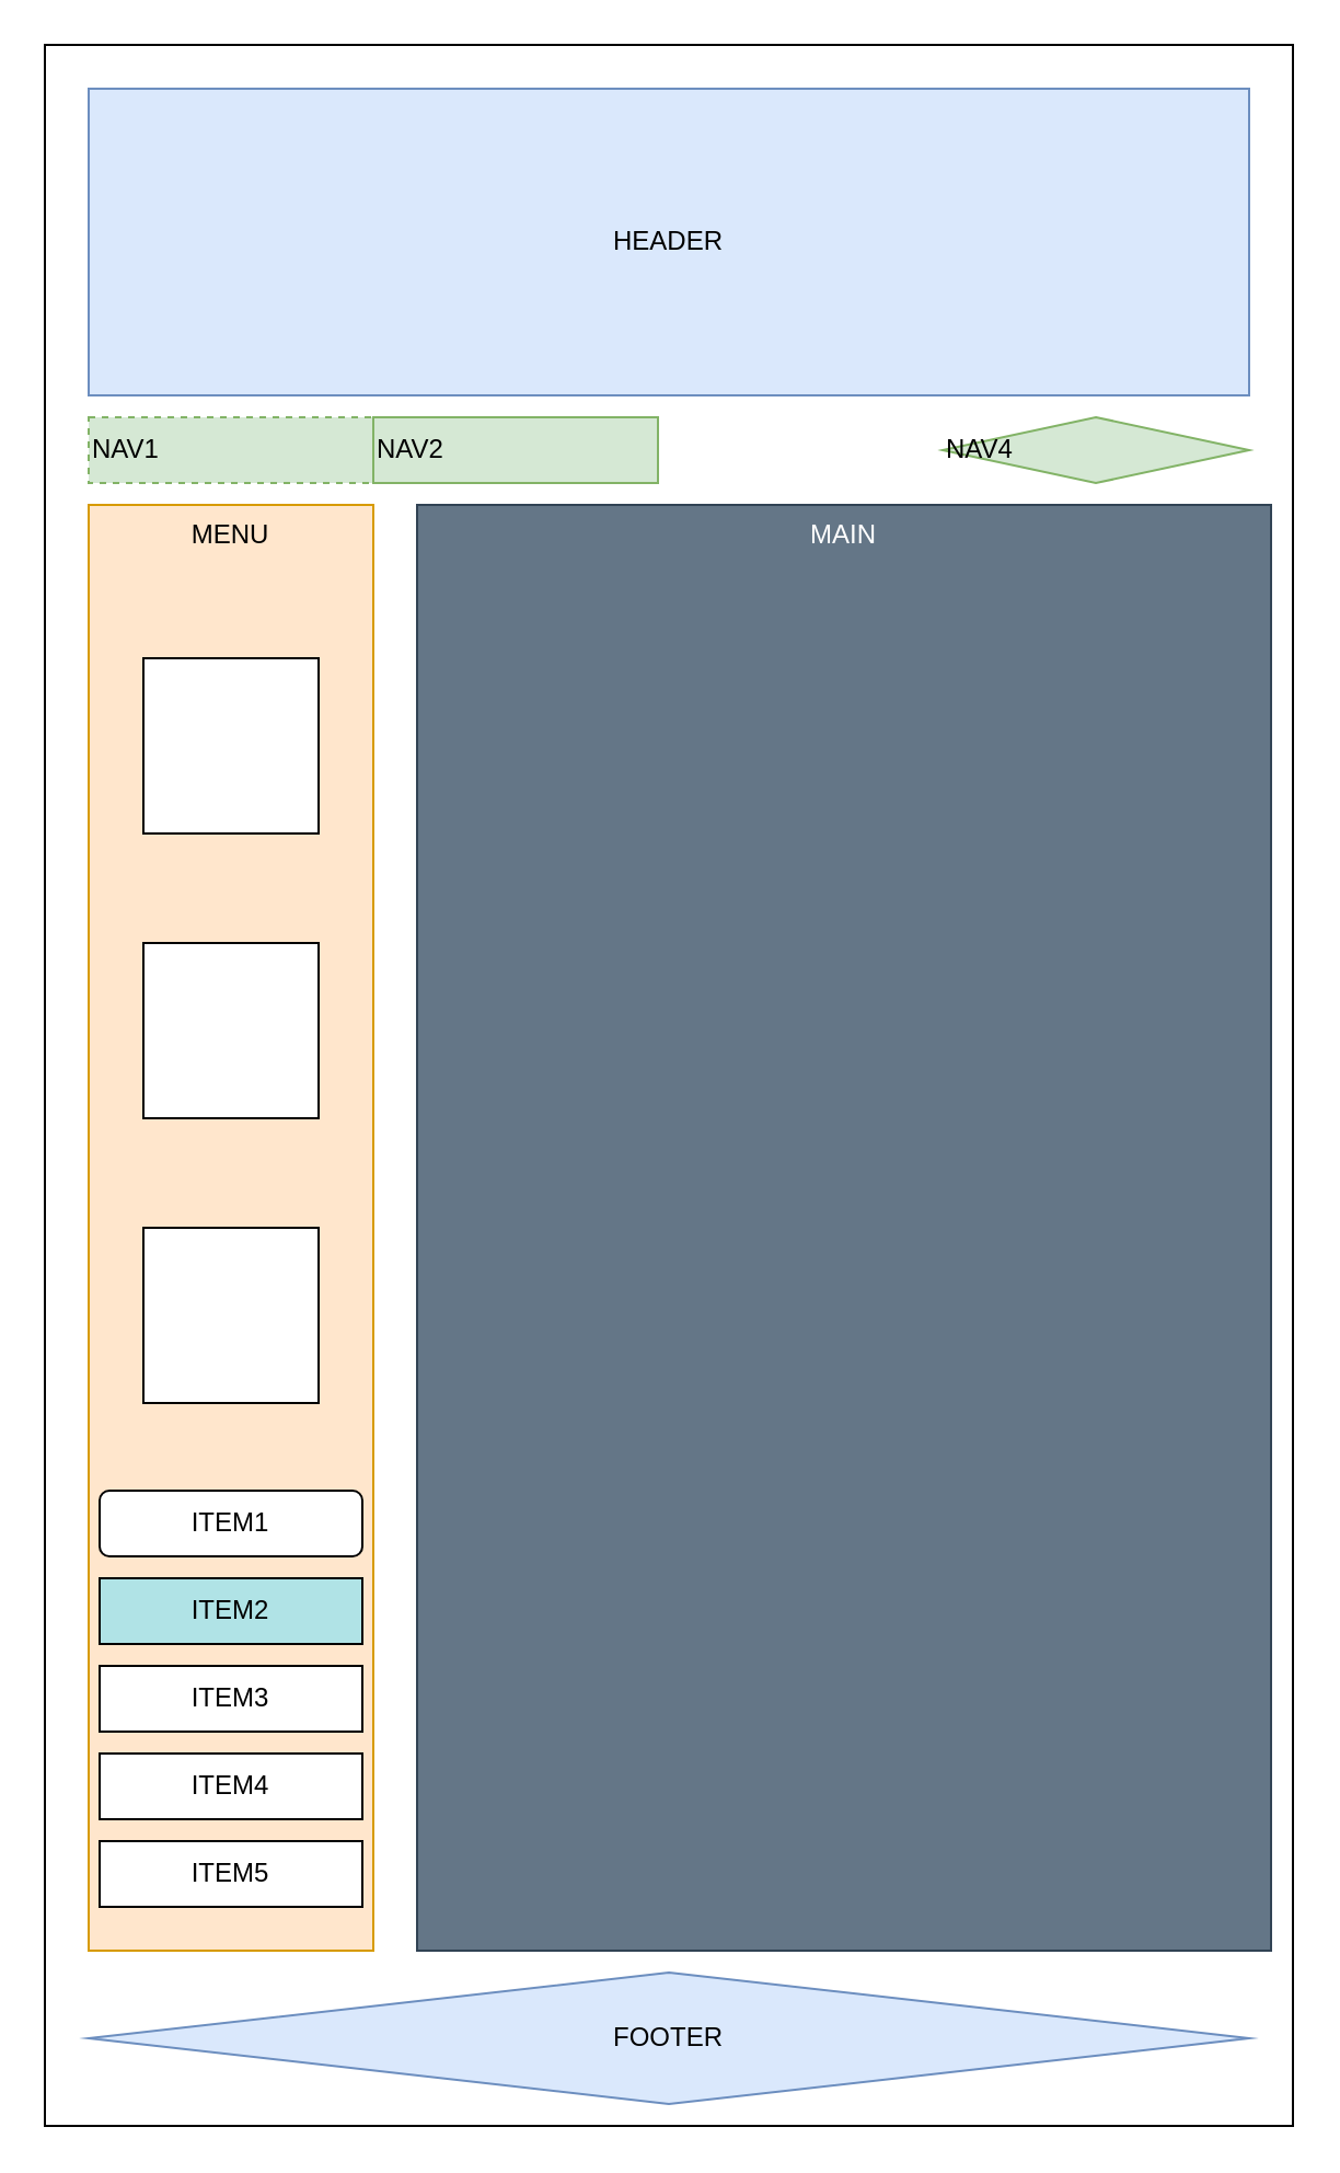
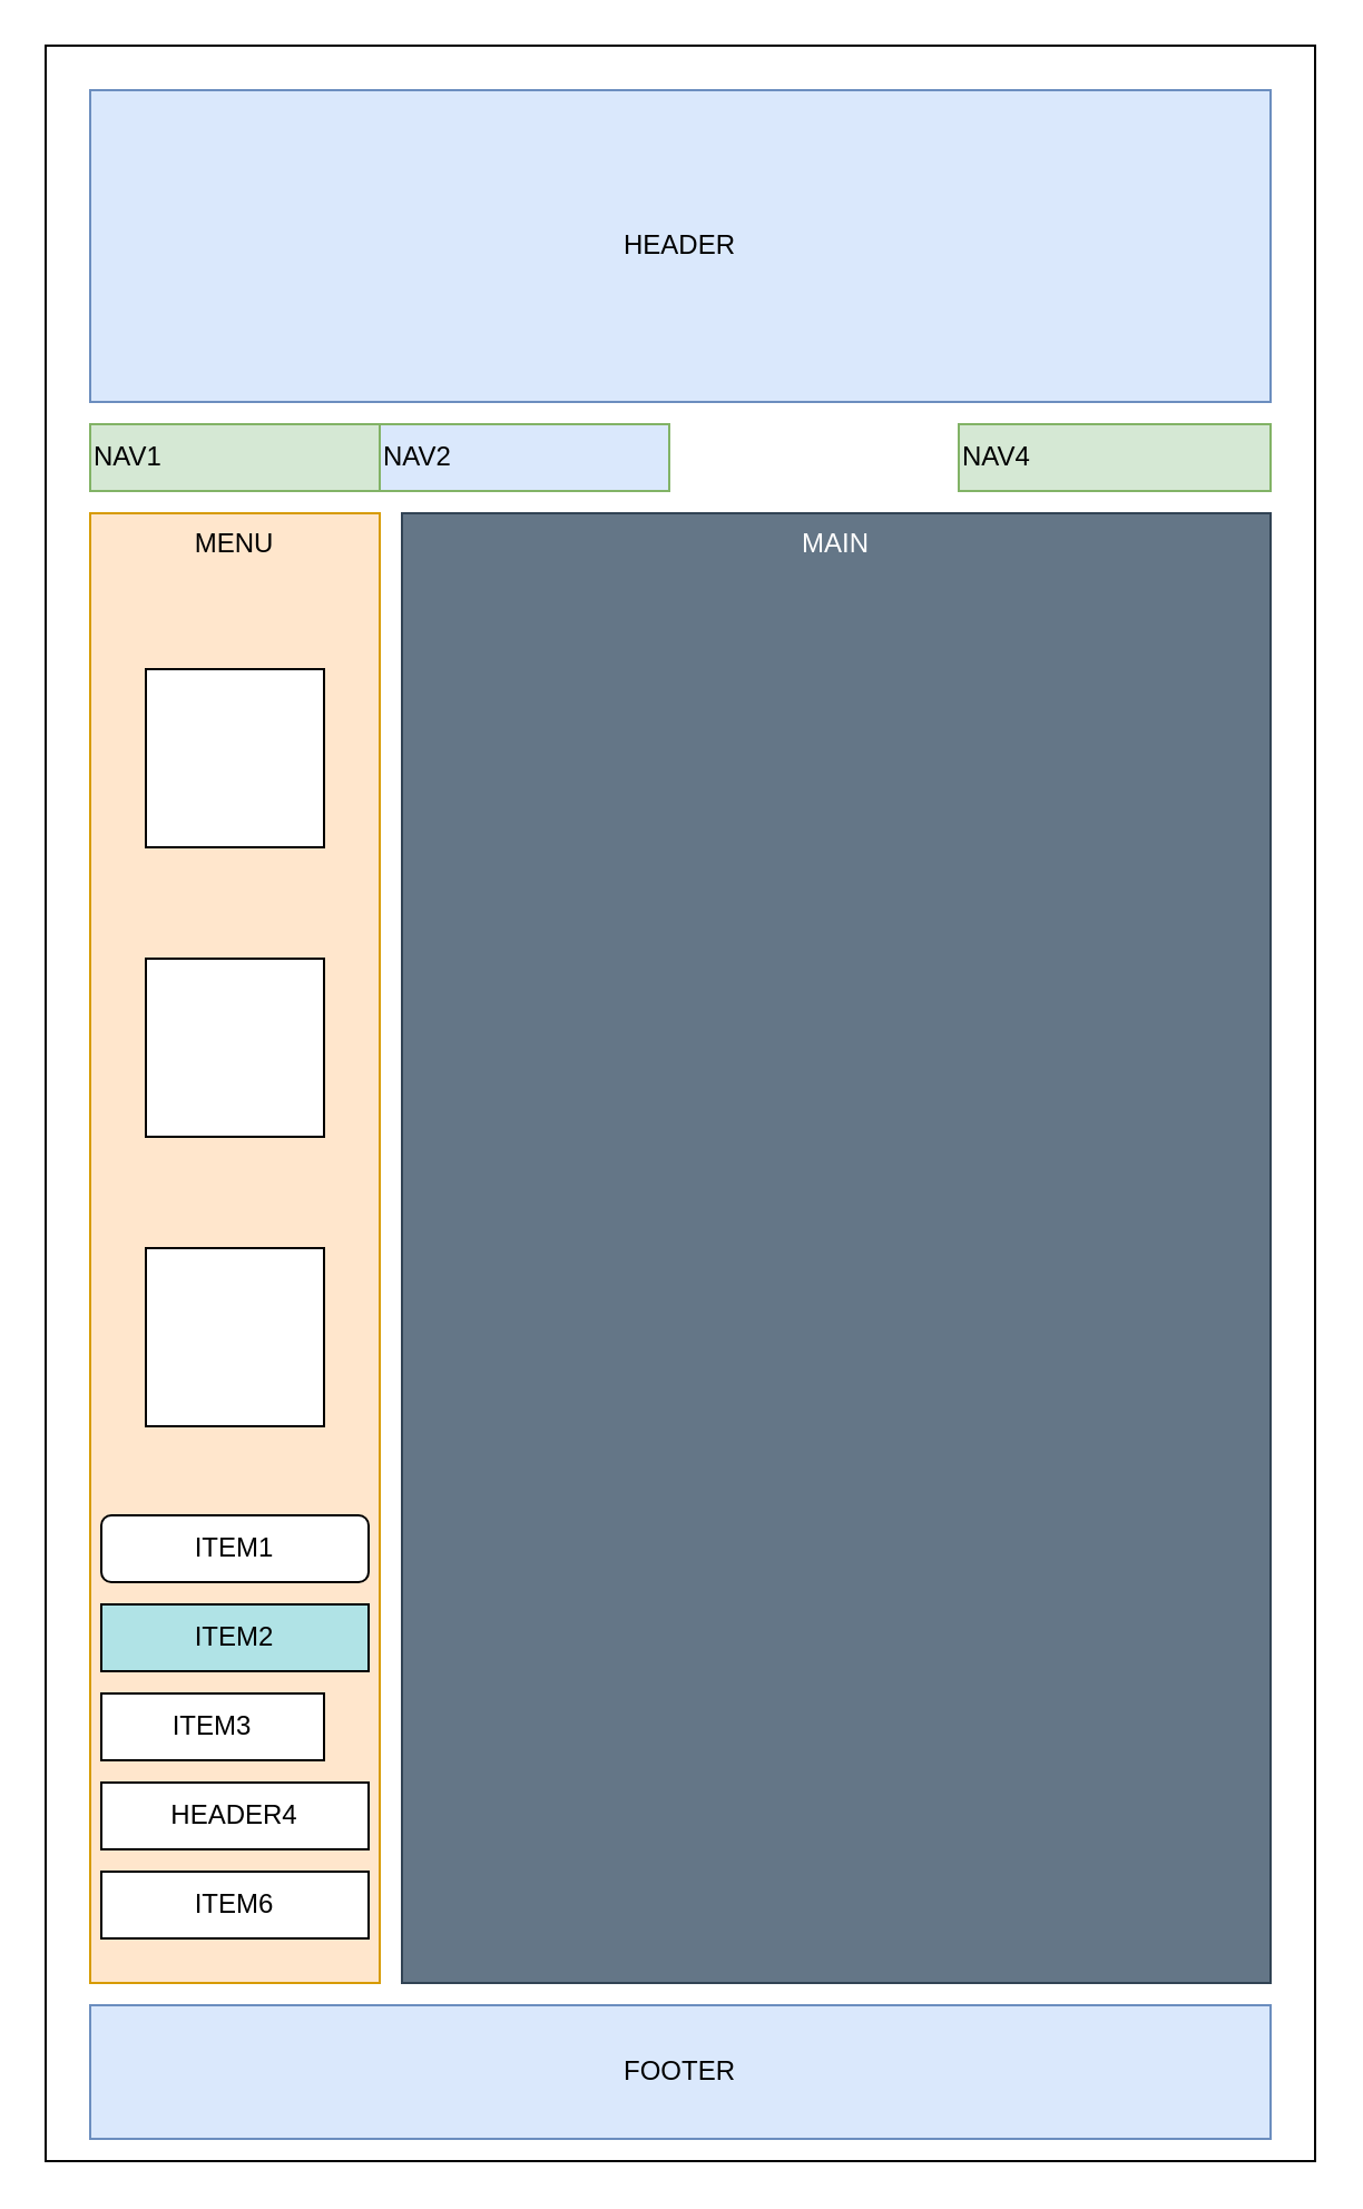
  <mxCell id="0" />
  <mxCell id="1" parent="0" />
  <mxCell id="2" value="" style="rounded=0;whiteSpace=wrap;html=1;" vertex="1" parent="1"><mxGeometry x="20" y="20" width="570" height="950" as="geometry" /></mxCell>
  <mxCell id="3" value="HEADER" style="rounded=0;whiteSpace=wrap;html=1;fillColor=#dae8fc;strokeColor=#6c8ebf;" vertex="1" parent="1"><mxGeometry x="40" y="40" width="530" height="140" as="geometry" /></mxCell>
- <mxCell id="4" value="&lt;p style=&quot;line-height: 120%;&quot;&gt;&lt;/p&gt;&lt;div&gt;NAV1&lt;/div&gt;&lt;p&gt;&lt;/p&gt;" style="rounded=0;whiteSpace=wrap;html=1;fillColor=#d5e8d4;strokeColor=#82b366;align=left;dashed=1;" vertex="1" parent="1"><mxGeometry x="40" y="190" width="130" height="30" as="geometry" /></mxCell>
+ <mxCell id="4" value="&lt;p style=&quot;line-height: 120%;&quot;&gt;&lt;/p&gt;&lt;div&gt;NAV1&lt;/div&gt;&lt;p&gt;&lt;/p&gt;" style="rounded=0;whiteSpace=wrap;html=1;fillColor=#d5e8d4;strokeColor=#82b366;align=left;" vertex="1" parent="1"><mxGeometry x="40" y="190" width="130" height="30" as="geometry" /></mxCell>
  <mxCell id="5" style="edgeStyle=orthogonalEdgeStyle;rounded=0;orthogonalLoop=1;jettySize=auto;html=1;exitX=0.5;exitY=1;exitDx=0;exitDy=0;" edge="1" parent="1" source="4" target="4"><mxGeometry relative="1" as="geometry" /></mxCell>
- <mxCell id="6" value="FOOTER" style="rhombus;whiteSpace=wrap;html=1;fillColor=#dae8fc;strokeColor=#6c8ebf;" vertex="1" parent="1"><mxGeometry x="40" y="900" width="530" height="60" as="geometry" /></mxCell>
+ <mxCell id="6" value="FOOTER" style="rounded=0;whiteSpace=wrap;html=1;fillColor=#dae8fc;strokeColor=#6c8ebf;" vertex="1" parent="1"><mxGeometry x="40" y="900" width="530" height="60" as="geometry" /></mxCell>
  <mxCell id="7" value="MENU" style="rounded=0;whiteSpace=wrap;html=1;fillColor=#ffe6cc;strokeColor=#d79b00;align=center;verticalAlign=top;" vertex="1" parent="1"><mxGeometry x="40" y="230" width="130" height="660" as="geometry" /></mxCell>
  <mxCell id="8" value="" style="whiteSpace=wrap;html=1;aspect=fixed;" vertex="1" parent="1"><mxGeometry x="65" y="300" width="80" height="80" as="geometry" /></mxCell>
  <mxCell id="9" value="" style="whiteSpace=wrap;html=1;aspect=fixed;" vertex="1" parent="1"><mxGeometry x="65" y="430" width="80" height="80" as="geometry" /></mxCell>
  <mxCell id="10" value="ITEM1" style="whiteSpace=wrap;html=1;rounded=1;" vertex="1" parent="1"><mxGeometry x="45" y="680" width="120" height="30" as="geometry" /></mxCell>
  <mxCell id="11" value="ITEM2" style="rounded=0;whiteSpace=wrap;html=1;fillColor=#b0e3e6;" vertex="1" parent="1"><mxGeometry x="45" y="720" width="120" height="30" as="geometry" /></mxCell>
- <mxCell id="12" value="ITEM3" style="rounded=0;whiteSpace=wrap;html=1;" vertex="1" parent="1"><mxGeometry x="45" y="760" width="120" height="30" as="geometry" /></mxCell>
- <mxCell id="13" value="ITEM4" style="rounded=0;whiteSpace=wrap;html=1;" vertex="1" parent="1"><mxGeometry x="45" y="800" width="120" height="30" as="geometry" /></mxCell>
- <mxCell id="14" value="ITEM5" style="rounded=0;whiteSpace=wrap;html=1;" vertex="1" parent="1"><mxGeometry x="45" y="840" width="120" height="30" as="geometry" /></mxCell>
+ <mxCell id="12" value="ITEM3" style="rounded=0;whiteSpace=wrap;html=1;" vertex="1" parent="1"><mxGeometry x="45" y="760" width="100" height="30" as="geometry" /></mxCell>
+ <mxCell id="13" value="HEADER4" style="rounded=0;whiteSpace=wrap;html=1;" vertex="1" parent="1"><mxGeometry x="45" y="800" width="120" height="30" as="geometry" /></mxCell>
+ <mxCell id="14" value="ITEM6" style="rounded=0;whiteSpace=wrap;html=1;" vertex="1" parent="1"><mxGeometry x="45" y="840" width="120" height="30" as="geometry" /></mxCell>
  <mxCell id="15" value="" style="whiteSpace=wrap;html=1;aspect=fixed;" vertex="1" parent="1"><mxGeometry x="65" y="560" width="80" height="80" as="geometry" /></mxCell>
- <mxCell id="16" value="MAIN" style="rounded=0;whiteSpace=wrap;verticalAlign=top;fillColor=#647687;fontColor=#ffffff;strokeColor=#314354;" vertex="1" parent="1"><mxGeometry x="190" y="230" width="390" height="660" as="geometry" /></mxCell>
- <mxCell id="17" value="&lt;p style=&quot;line-height: 120%;&quot;&gt;&lt;/p&gt;&lt;div&gt;NAV2&lt;/div&gt;&lt;p&gt;&lt;/p&gt;" style="rounded=0;whiteSpace=wrap;html=1;fillColor=#d5e8d4;strokeColor=#82b366;align=left;" vertex="1" parent="1"><mxGeometry x="170" y="190" width="130" height="30" as="geometry" /></mxCell>
- <mxCell id="18" value="&lt;p style=&quot;line-height: 120%;&quot;&gt;&lt;/p&gt;&lt;div&gt;NAV4&lt;/div&gt;&lt;p&gt;&lt;/p&gt;" style="rhombus;whiteSpace=wrap;html=1;fillColor=#d5e8d4;strokeColor=#82b366;align=left;" vertex="1" parent="1"><mxGeometry x="430" y="190" width="140" height="30" as="geometry" /></mxCell>
+ <mxCell id="16" value="MAIN" style="rounded=0;whiteSpace=wrap;verticalAlign=top;fillColor=#647687;fontColor=#ffffff;strokeColor=#314354;" vertex="1" parent="1"><mxGeometry x="180" y="230" width="390" height="660" as="geometry" /></mxCell>
+ <mxCell id="17" value="&lt;p style=&quot;line-height: 120%;&quot;&gt;&lt;/p&gt;&lt;div&gt;NAV2&lt;/div&gt;&lt;p&gt;&lt;/p&gt;" style="rounded=0;whiteSpace=wrap;html=1;fillColor=#dae8fc;strokeColor=#82b366;align=left;" vertex="1" parent="1"><mxGeometry x="170" y="190" width="130" height="30" as="geometry" /></mxCell>
+ <mxCell id="18" value="&lt;p style=&quot;line-height: 120%;&quot;&gt;&lt;/p&gt;&lt;div&gt;NAV4&lt;/div&gt;&lt;p&gt;&lt;/p&gt;" style="rounded=0;whiteSpace=wrap;html=1;fillColor=#d5e8d4;strokeColor=#82b366;align=left;" vertex="1" parent="1"><mxGeometry x="430" y="190" width="140" height="30" as="geometry" /></mxCell>
